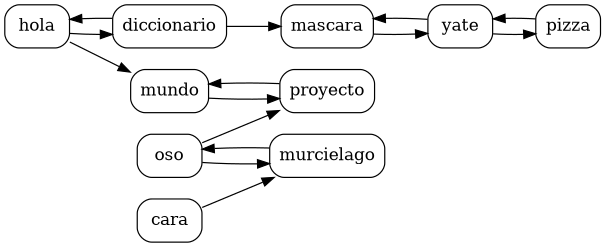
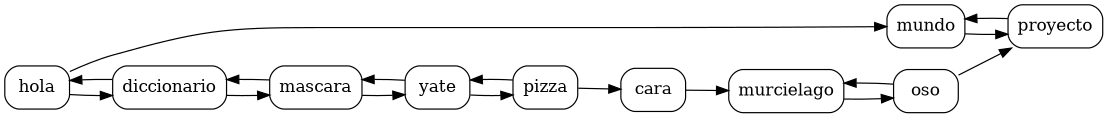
  digraph {
    rankdir=LR
    node [shape=box style=rounded]
    hola
    mundo
    diccionario
    proyecto
    mascara
    yate
    oso
    murcielago
    cara
    pizza
    hola -> mundo
    hola -> diccionario
    mundo -> proyecto
    diccionario -> hola
    diccionario -> mascara
    proyecto -> mundo
+   mascara -> diccionario
    mascara -> yate
    yate -> mascara
    yate -> pizza
    oso -> proyecto
    oso -> murcielago
    murcielago -> oso
    cara -> murcielago
    pizza -> yate
+   pizza -> cara
  }
